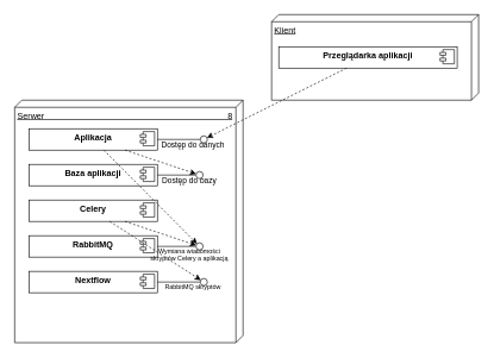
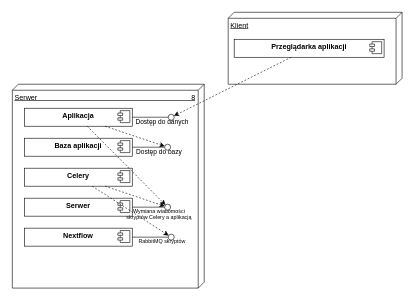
  <mxCell id="0" />
  <mxCell id="1" parent="0" />
  <mxCell id="2" value="Serwer&amp;nbsp; &amp;nbsp; &amp;nbsp; &amp;nbsp; &amp;nbsp; &amp;nbsp; &amp;nbsp; &amp;nbsp; &amp;nbsp; &amp;nbsp; &amp;nbsp; &amp;nbsp; &amp;nbsp; &amp;nbsp; &amp;nbsp; &amp;nbsp; &amp;nbsp; &amp;nbsp; &amp;nbsp; &amp;nbsp; &amp;nbsp; &amp;nbsp; &amp;nbsp; &amp;nbsp; &amp;nbsp; &amp;nbsp; &amp;nbsp; &amp;nbsp; &amp;nbsp; &amp;nbsp; &amp;nbsp; &amp;nbsp; &amp;nbsp; &amp;nbsp; &amp;nbsp; &amp;nbsp; &amp;nbsp; &amp;nbsp; &amp;nbsp;8" style="verticalAlign=top;align=left;spacingTop=8;spacingLeft=2;spacingRight=12;shape=cube;size=10;direction=south;fontStyle=4;html=1;" vertex="1" parent="1"><mxGeometry x="20" y="140" width="320" height="340" as="geometry" /></mxCell>
  <mxCell id="3" value="Klient" style="verticalAlign=top;align=left;spacingTop=8;spacingLeft=2;spacingRight=12;shape=cube;size=10;direction=south;fontStyle=4;html=1;" vertex="1" parent="1"><mxGeometry x="380" y="20" width="290" height="120" as="geometry" /></mxCell>
  <mxCell id="4" value="&lt;p style=&quot;margin: 0px ; margin-top: 6px ; text-align: center&quot;&gt;&lt;b&gt;Baza aplikacji&lt;/b&gt;&lt;/p&gt;" style="align=left;overflow=fill;html=1;dropTarget=0;" vertex="1" parent="1"><mxGeometry x="40" y="230" width="180" height="30" as="geometry" /></mxCell>
  <mxCell id="5" value="" style="shape=component;jettyWidth=8;jettyHeight=4;" vertex="1" parent="4"><mxGeometry x="1" width="20" height="20" relative="1" as="geometry"><mxPoint x="-24" y="4" as="offset" /></mxGeometry></mxCell>
  <mxCell id="6" value="&lt;p style=&quot;margin: 0px ; margin-top: 6px ; text-align: center&quot;&gt;&lt;b&gt;Celery&lt;/b&gt;&lt;/p&gt;" style="align=left;overflow=fill;html=1;dropTarget=0;" vertex="1" parent="1"><mxGeometry x="40" y="280" width="180" height="30" as="geometry" /></mxCell>
  <mxCell id="7" value="" style="shape=component;jettyWidth=8;jettyHeight=4;" vertex="1" parent="6"><mxGeometry x="1" width="20" height="20" relative="1" as="geometry"><mxPoint x="-24" y="4" as="offset" /></mxGeometry></mxCell>
- <mxCell id="8" value="&lt;p style=&quot;margin: 0px ; margin-top: 6px ; text-align: center&quot;&gt;&lt;b&gt;RabbitMQ&lt;/b&gt;&lt;/p&gt;" style="align=left;overflow=fill;html=1;dropTarget=0;" vertex="1" parent="1"><mxGeometry x="40" y="330" width="180" height="30" as="geometry" /></mxCell>
+ <mxCell id="8" value="&lt;p style=&quot;margin: 0px ; margin-top: 6px ; text-align: center&quot;&gt;&lt;b&gt;Serwer&lt;/b&gt;&lt;/p&gt;" style="align=left;overflow=fill;html=1;dropTarget=0;" vertex="1" parent="1"><mxGeometry x="40" y="330" width="180" height="30" as="geometry" /></mxCell>
  <mxCell id="9" value="" style="shape=component;jettyWidth=8;jettyHeight=4;" vertex="1" parent="8"><mxGeometry x="1" width="20" height="20" relative="1" as="geometry"><mxPoint x="-24" y="4" as="offset" /></mxGeometry></mxCell>
  <mxCell id="10" value="&lt;p style=&quot;margin: 0px ; margin-top: 6px ; text-align: center&quot;&gt;&lt;b&gt;Aplikacja&lt;/b&gt;&lt;/p&gt;" style="align=left;overflow=fill;html=1;dropTarget=0;" vertex="1" parent="1"><mxGeometry x="40" y="180" width="180" height="30" as="geometry" /></mxCell>
  <mxCell id="11" value="" style="shape=component;jettyWidth=8;jettyHeight=4;" vertex="1" parent="10"><mxGeometry x="1" width="20" height="20" relative="1" as="geometry"><mxPoint x="-24" y="4" as="offset" /></mxGeometry></mxCell>
  <mxCell id="12" value="&lt;p style=&quot;margin: 0px ; margin-top: 6px ; text-align: center&quot;&gt;&lt;b&gt;Nextflow&lt;/b&gt;&lt;/p&gt;" style="align=left;overflow=fill;html=1;dropTarget=0;" vertex="1" parent="1"><mxGeometry x="40" y="380" width="180" height="30" as="geometry" /></mxCell>
  <mxCell id="13" value="" style="shape=component;jettyWidth=8;jettyHeight=4;" vertex="1" parent="12"><mxGeometry x="1" width="20" height="20" relative="1" as="geometry"><mxPoint x="-24" y="4" as="offset" /></mxGeometry></mxCell>
  <mxCell id="14" value="&lt;p style=&quot;margin: 0px ; margin-top: 6px ; text-align: center&quot;&gt;&lt;b&gt;Przeglądarka aplikacji&lt;/b&gt;&lt;/p&gt;&lt;p style=&quot;margin: 0px ; margin-top: 6px ; text-align: center&quot;&gt;&lt;b&gt;&lt;br&gt;&lt;/b&gt;&lt;/p&gt;" style="align=left;overflow=fill;html=1;dropTarget=0;" vertex="1" parent="1"><mxGeometry x="390" y="65" width="250" height="30" as="geometry" /></mxCell>
  <mxCell id="15" value="" style="shape=component;jettyWidth=8;jettyHeight=4;" vertex="1" parent="14"><mxGeometry x="1" width="20" height="20" relative="1" as="geometry"><mxPoint x="-24" y="4" as="offset" /></mxGeometry></mxCell>
  <mxCell id="16" value="Dostęp do bazy" style="group;fontSize=11;" vertex="1" connectable="0" parent="1"><mxGeometry x="220" y="240" width="90" height="10" as="geometry" /></mxCell>
  <mxCell id="17" value="" style="rounded=0;orthogonalLoop=1;jettySize=auto;html=1;endArrow=none;endFill=0;" edge="1" target="18" parent="16"><mxGeometry relative="1" as="geometry"><mxPoint y="5" as="sourcePoint" /></mxGeometry></mxCell>
  <mxCell id="18" value="" style="ellipse;whiteSpace=wrap;html=1;fontFamily=Helvetica;fontSize=12;fontColor=#000000;align=center;strokeColor=#000000;fillColor=#ffffff;points=[];aspect=fixed;resizable=0;" vertex="1" parent="16"><mxGeometry x="54" width="10" height="10" as="geometry" /></mxCell>
  <mxCell id="19" value="Dostęp do danych" style="group;fontSize=11;" vertex="1" connectable="0" parent="1"><mxGeometry x="220" y="190" width="100" height="10" as="geometry" /></mxCell>
  <mxCell id="20" value="" style="rounded=0;orthogonalLoop=1;jettySize=auto;html=1;endArrow=none;endFill=0;" edge="1" parent="19" target="21"><mxGeometry relative="1" as="geometry"><mxPoint y="5" as="sourcePoint" /></mxGeometry></mxCell>
  <mxCell id="21" value="" style="ellipse;whiteSpace=wrap;html=1;fontFamily=Helvetica;fontSize=12;fontColor=#000000;align=center;strokeColor=#000000;fillColor=#ffffff;points=[];aspect=fixed;resizable=0;" vertex="1" parent="19"><mxGeometry x="60" width="10" height="10" as="geometry" /></mxCell>
  <mxCell id="22" value="" style="endArrow=classic;html=1;fontSize=11;dashed=1;" edge="1" parent="1" source="10" target="18"><mxGeometry width="50" height="50" relative="1" as="geometry"><mxPoint x="210" y="280" as="sourcePoint" /><mxPoint x="260" y="230" as="targetPoint" /></mxGeometry></mxCell>
  <mxCell id="23" value="" style="endArrow=classic;html=1;fontSize=11;dashed=1;" edge="1" parent="1" source="14" target="21"><mxGeometry width="50" height="50" relative="1" as="geometry"><mxPoint x="184.7" y="220" as="sourcePoint" /><mxPoint x="284.26" y="253.409" as="targetPoint" /></mxGeometry></mxCell>
  <mxCell id="24" value="Wymiana wiadomości&#10;skryptów Celery a aplikacją" style="group;fontSize=9;" vertex="1" connectable="0" parent="1"><mxGeometry x="220" y="340" width="90" height="10" as="geometry" /></mxCell>
  <mxCell id="25" value="" style="rounded=0;orthogonalLoop=1;jettySize=auto;html=1;endArrow=none;endFill=0;" edge="1" parent="24" target="26"><mxGeometry relative="1" as="geometry"><mxPoint y="5" as="sourcePoint" /></mxGeometry></mxCell>
  <mxCell id="26" value="" style="ellipse;whiteSpace=wrap;html=1;fontFamily=Helvetica;fontSize=12;fontColor=#000000;align=center;strokeColor=#000000;fillColor=#ffffff;points=[];aspect=fixed;resizable=0;" vertex="1" parent="24"><mxGeometry x="54" width="10" height="10" as="geometry" /></mxCell>
  <mxCell id="27" value="" style="endArrow=classic;html=1;fontSize=11;dashed=1;" edge="1" parent="1" source="10" target="26"><mxGeometry width="50" height="50" relative="1" as="geometry"><mxPoint x="184.7" y="220" as="sourcePoint" /><mxPoint x="284.26" y="253.409" as="targetPoint" /></mxGeometry></mxCell>
  <mxCell id="28" value="" style="endArrow=classic;html=1;fontSize=11;dashed=1;" edge="1" parent="1" source="6" target="26"><mxGeometry width="50" height="50" relative="1" as="geometry"><mxPoint x="154.9" y="220" as="sourcePoint" /><mxPoint x="285.476" y="351.453" as="targetPoint" /></mxGeometry></mxCell>
  <mxCell id="29" value="RabbitMQ skryptów" style="group;fontSize=9;" vertex="1" connectable="0" parent="1"><mxGeometry x="220" y="390" width="100" height="10" as="geometry" /></mxCell>
  <mxCell id="30" value="" style="rounded=0;orthogonalLoop=1;jettySize=auto;html=1;endArrow=none;endFill=0;" edge="1" parent="29" target="31"><mxGeometry relative="1" as="geometry"><mxPoint y="5" as="sourcePoint" /></mxGeometry></mxCell>
  <mxCell id="31" value="" style="ellipse;whiteSpace=wrap;html=1;fontFamily=Helvetica;fontSize=12;fontColor=#000000;align=center;strokeColor=#000000;fillColor=#ffffff;points=[];aspect=fixed;resizable=0;" vertex="1" parent="29"><mxGeometry x="60" width="10" height="10" as="geometry" /></mxCell>
  <mxCell id="32" value="" style="endArrow=classic;html=1;fontSize=11;dashed=1;" edge="1" parent="1" source="6" target="31"><mxGeometry width="50" height="50" relative="1" as="geometry"><mxPoint x="184.7" y="320" as="sourcePoint" /><mxPoint x="284.26" y="353.409" as="targetPoint" /></mxGeometry></mxCell>
